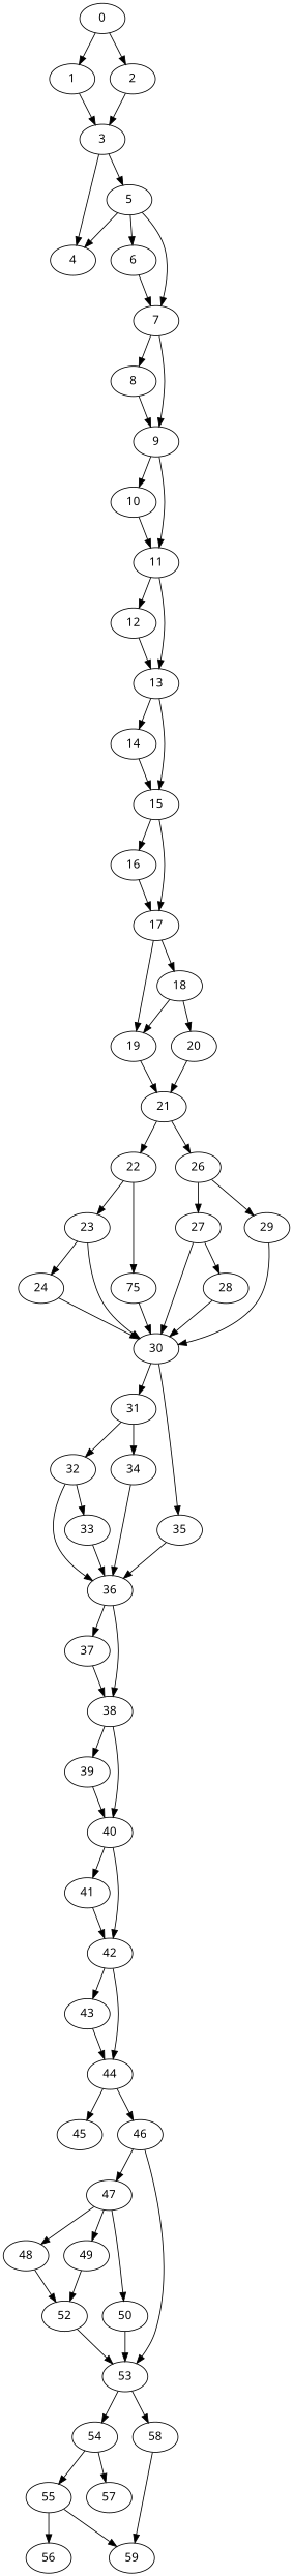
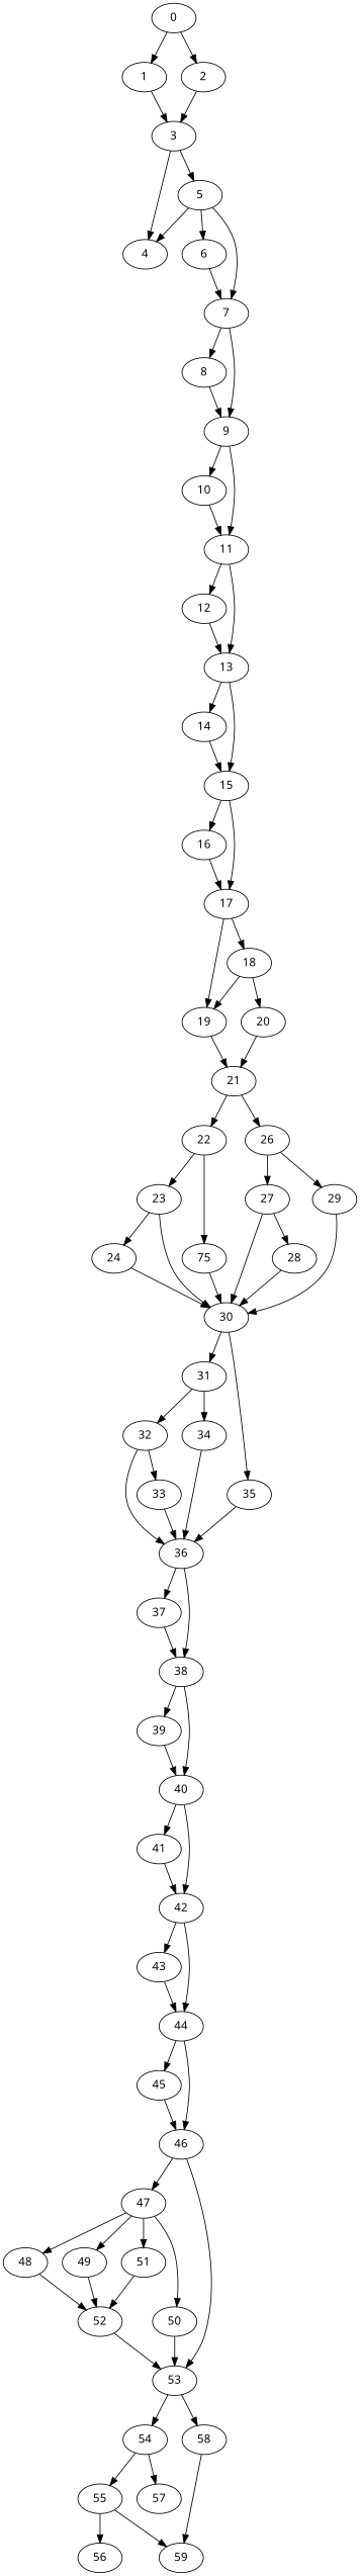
  digraph {
    fontname="Noto Sans"
    node [fontname="Noto Sans"]
    edge [fontname="Noto Sans"]
    0
    1
    2
    3
    4
    5
    6
    7
    8
    9
    10
    11
    12
    13
    14
    15
    16
    17
    18
    19
    20
    21
    22
    26
    23
    n26 [label=75]
    27
    29
    24
    30
    31
    35
    28
    32
    34
    36
    33
    37
    38
    39
    40
    41
    42
    43
    44
    45
    46
    47
    53
    48
    49
    50
+   51
    54
    58
    52
    55
    57
    59
    56
    0 -> 1
    0 -> 2
    1 -> 3
    2 -> 3
    3 -> 4
    3 -> 5
    5 -> 4
    5 -> 6
    5 -> 7
    6 -> 7
    7 -> 8
    7 -> 9
    8 -> 9
    9 -> 10
    9 -> 11
    10 -> 11
    11 -> 12
    11 -> 13
    12 -> 13
    13 -> 14
    13 -> 15
    14 -> 15
    15 -> 16
    15 -> 17
    16 -> 17
    17 -> 18
    17 -> 19
    18 -> 19
    18 -> 20
    19 -> 21
    20 -> 21
    21 -> 22
    21 -> 26
    22 -> 23
    22 -> n26
    26 -> 27
    26 -> 29
    23 -> 24
    23 -> 30
    n26 -> 30
    27 -> 30
    27 -> 28
    29 -> 30
    24 -> 30
    30 -> 31
    30 -> 35
    31 -> 32
    31 -> 34
    35 -> 36
    28 -> 30
    32 -> 36
    32 -> 33
    34 -> 36
    36 -> 37
    36 -> 38
    33 -> 36
    37 -> 38
    38 -> 39
    38 -> 40
    39 -> 40
    40 -> 41
    40 -> 42
    41 -> 42
    42 -> 43
    42 -> 44
    43 -> 44
    44 -> 45
    44 -> 46
+   45 -> 46
    46 -> 47
    46 -> 53
    47 -> 48
    47 -> 49
    47 -> 50
+   47 -> 51
    53 -> 54
    53 -> 58
    48 -> 52
    49 -> 52
    50 -> 53
+   51 -> 52
    54 -> 55
    54 -> 57
    58 -> 59
    52 -> 53
    55 -> 59
    55 -> 56
  }
